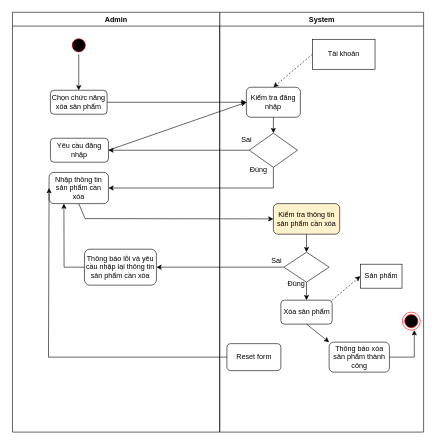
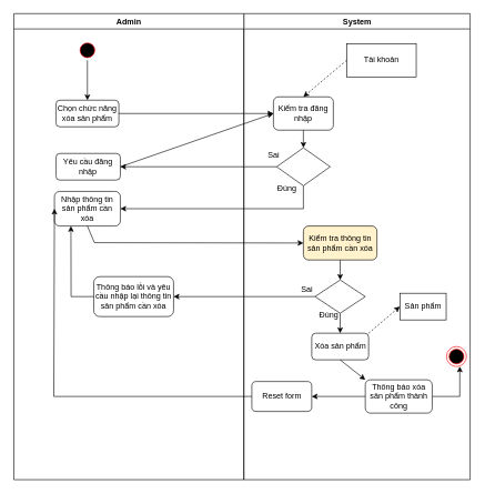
  <mxCell id="0" />
  <mxCell id="1" parent="0" />
  <mxCell id="2" value="System" style="swimlane;whiteSpace=wrap" parent="1" vertex="1"><mxGeometry x="365.5" y="20" width="340" height="700" as="geometry" /></mxCell>
  <mxCell id="3" value="Kiểm tra đăng nhập" style="rounded=1;whiteSpace=wrap;html=1;" parent="2" vertex="1"><mxGeometry x="44.5" y="125" width="90" height="50" as="geometry" /></mxCell>
  <mxCell id="4" value="Tài khoản" style="rounded=0;whiteSpace=wrap;html=1;" vertex="1" parent="2"><mxGeometry x="154.5" y="45" width="104.5" height="50" as="geometry" /></mxCell>
  <mxCell id="5" value="" style="html=1;labelBackgroundColor=#ffffff;startArrow=none;startFill=0;startSize=6;endArrow=classic;endFill=1;endSize=6;jettySize=auto;orthogonalLoop=1;strokeWidth=1;dashed=1;fontSize=14;rounded=0;entryX=0.5;entryY=0;entryDx=0;entryDy=0;exitX=0;exitY=0.5;exitDx=0;exitDy=0;" edge="1" parent="2" source="4" target="3"><mxGeometry width="60" height="60" relative="1" as="geometry"><mxPoint x="74.5" y="75" as="sourcePoint" /><mxPoint x="124.5" y="50" as="targetPoint" /></mxGeometry></mxCell>
  <mxCell id="6" value="" style="endArrow=classic;html=1;rounded=0;exitX=0.5;exitY=1;exitDx=0;exitDy=0;entryX=0.5;entryY=0;entryDx=0;entryDy=0;" edge="1" parent="2" source="3" target="7"><mxGeometry width="50" height="50" relative="1" as="geometry"><mxPoint x="104.5" y="270" as="sourcePoint" /><mxPoint x="89.5" y="240" as="targetPoint" /></mxGeometry></mxCell>
  <mxCell id="7" value="" style="rhombus;whiteSpace=wrap;html=1;" vertex="1" parent="2"><mxGeometry x="49.25" y="201.5" width="80.5" height="57" as="geometry" /></mxCell>
  <mxCell id="8" value="Kiểm tra thông tin sản phẩm cần xóa" style="rounded=1;whiteSpace=wrap;html=1;fillColor=#fff2cc;" vertex="1" parent="2"><mxGeometry x="89.5" y="319" width="110.5" height="51" as="geometry" /></mxCell>
  <mxCell id="9" value="" style="rhombus;whiteSpace=wrap;html=1;" vertex="1" parent="2"><mxGeometry x="107" y="400" width="75.5" height="50" as="geometry" /></mxCell>
  <mxCell id="10" value="" style="endArrow=classic;html=1;rounded=0;entryX=0.5;entryY=0;entryDx=0;entryDy=0;exitX=0.5;exitY=1;exitDx=0;exitDy=0;" edge="1" parent="2" source="8" target="9"><mxGeometry width="50" height="50" relative="1" as="geometry"><mxPoint x="24.5" y="450" as="sourcePoint" /><mxPoint x="74.5" y="400" as="targetPoint" /></mxGeometry></mxCell>
  <mxCell id="11" value="Xóa sản phẩm" style="rounded=1;whiteSpace=wrap;html=1;" vertex="1" parent="2"><mxGeometry x="102" y="480" width="85.5" height="40" as="geometry" /></mxCell>
  <mxCell id="12" value="" style="endArrow=classic;html=1;rounded=0;entryX=0.5;entryY=0;entryDx=0;entryDy=0;exitX=0.5;exitY=1;exitDx=0;exitDy=0;" edge="1" parent="2" source="9" target="11"><mxGeometry width="50" height="50" relative="1" as="geometry"><mxPoint x="24.5" y="510" as="sourcePoint" /><mxPoint x="74.5" y="460" as="targetPoint" /></mxGeometry></mxCell>
  <mxCell id="13" value="Sản phẩm" style="rounded=0;whiteSpace=wrap;html=1;" vertex="1" parent="2"><mxGeometry x="234.5" y="420" width="69.5" height="40" as="geometry" /></mxCell>
  <mxCell id="14" value="" style="html=1;labelBackgroundColor=#ffffff;startArrow=none;startFill=0;startSize=6;endArrow=classic;endFill=1;endSize=6;jettySize=auto;orthogonalLoop=1;strokeWidth=1;dashed=1;fontSize=14;rounded=0;entryX=0;entryY=0.5;entryDx=0;entryDy=0;exitX=1;exitY=0;exitDx=0;exitDy=0;" edge="1" parent="2" source="11" target="13"><mxGeometry width="60" height="60" relative="1" as="geometry"><mxPoint x="275" y="268" as="sourcePoint" /><mxPoint x="200" y="318" as="targetPoint" /></mxGeometry></mxCell>
  <mxCell id="15" value="" style="endArrow=classic;html=1;rounded=0;exitX=0.5;exitY=1;exitDx=0;exitDy=0;entryX=0;entryY=0;entryDx=0;entryDy=0;" edge="1" parent="2" source="11" target="16"><mxGeometry width="50" height="50" relative="1" as="geometry"><mxPoint x="114.5" y="600" as="sourcePoint" /><mxPoint x="184.5" y="580" as="targetPoint" /></mxGeometry></mxCell>
  <mxCell id="16" value="Thông báo xóa sản phẩm thành công" style="rounded=1;whiteSpace=wrap;html=1;" vertex="1" parent="2"><mxGeometry x="182.5" y="550" width="100.5" height="50" as="geometry" /></mxCell>
  <mxCell id="17" value="" style="endArrow=classic;html=1;rounded=0;exitX=1;exitY=0.5;exitDx=0;exitDy=0;" edge="1" parent="2" source="16"><mxGeometry width="50" height="50" relative="1" as="geometry"><mxPoint x="274.5" y="590" as="sourcePoint" /><mxPoint x="324.5" y="530" as="targetPoint" /><Array as="points"><mxPoint x="324.5" y="575" /><mxPoint x="324.5" y="550" /></Array></mxGeometry></mxCell>
  <mxCell id="18" value="" style="ellipse;html=1;shape=endState;fillColor=#000000;strokeColor=#ff0000;" vertex="1" parent="2"><mxGeometry x="304.5" y="500" width="30" height="30" as="geometry" /></mxCell>
  <mxCell id="19" value="Đúng" style="text;html=1;align=center;verticalAlign=middle;resizable=0;points=[];autosize=1;strokeColor=none;fillColor=none;" vertex="1" parent="2"><mxGeometry x="102" y="438" width="50" height="30" as="geometry" /></mxCell>
  <mxCell id="20" value="Sai" style="text;html=1;align=center;verticalAlign=middle;resizable=0;points=[];autosize=1;strokeColor=none;fillColor=none;" vertex="1" parent="2"><mxGeometry x="74.5" y="400" width="40" height="30" as="geometry" /></mxCell>
+ <mxCell id="21" value="" style="endArrow=classic;html=1;rounded=0;exitX=0;exitY=0.5;exitDx=0;exitDy=0;entryX=1;entryY=0.5;entryDx=0;entryDy=0;" edge="1" parent="2" source="16" target="22"><mxGeometry width="50" height="50" relative="1" as="geometry"><mxPoint x="44.5" y="630" as="sourcePoint" /><mxPoint x="94.5" y="575" as="targetPoint" /></mxGeometry></mxCell>
  <mxCell id="22" value="Reset form" style="rounded=1;whiteSpace=wrap;html=1;" vertex="1" parent="2"><mxGeometry x="12" y="552.5" width="90" height="45" as="geometry" /></mxCell>
  <mxCell id="23" value="Sai" style="text;html=1;align=center;verticalAlign=middle;resizable=0;points=[];autosize=1;strokeColor=none;fillColor=none;" vertex="1" parent="1"><mxGeometry x="390" y="218" width="40" height="30" as="geometry" /></mxCell>
  <mxCell id="24" value="Đúng" style="text;html=1;align=center;verticalAlign=middle;resizable=0;points=[];autosize=1;strokeColor=none;fillColor=none;" vertex="1" parent="1"><mxGeometry x="405" y="268" width="50" height="30" as="geometry" /></mxCell>
  <mxCell id="25" value="Admin" style="swimlane;whiteSpace=wrap" parent="1" vertex="1"><mxGeometry x="20" y="20" width="345.5" height="700" as="geometry" /></mxCell>
  <mxCell id="26" value="" style="ellipse;html=1;shape=startState;fillColor=#000000;strokeColor=#ff0000;" parent="25" vertex="1"><mxGeometry x="95.5" y="40" width="30" height="30" as="geometry" /></mxCell>
  <mxCell id="27" value="" style="endArrow=classic;html=1;rounded=0;exitX=0.5;exitY=1;exitDx=0;exitDy=0;" parent="25" source="26" edge="1"><mxGeometry width="50" height="50" relative="1" as="geometry"><mxPoint x="105.5" y="170" as="sourcePoint" /><mxPoint x="110.5" y="130" as="targetPoint" /></mxGeometry></mxCell>
  <mxCell id="28" value="Chọn chức năng xóa sản phẩm" style="rounded=1;whiteSpace=wrap;html=1;" parent="25" vertex="1"><mxGeometry x="63.25" y="130" width="94.5" height="40" as="geometry" /></mxCell>
  <mxCell id="29" value="Yêu cầu đăng nhập" style="rounded=1;whiteSpace=wrap;html=1;" vertex="1" parent="25"><mxGeometry x="63.25" y="210" width="96.75" height="40" as="geometry" /></mxCell>
  <mxCell id="30" value="Nhập thông tin sản phẩm cần xóa" style="rounded=1;whiteSpace=wrap;html=1;" vertex="1" parent="25"><mxGeometry x="61" y="267" width="99" height="52" as="geometry" /></mxCell>
  <mxCell id="31" value="Thông báo lỗi và yêu cầu nhập lại thông tin sản phẩm cần xóa" style="rounded=1;whiteSpace=wrap;html=1;" vertex="1" parent="25"><mxGeometry x="120" y="395" width="120" height="60" as="geometry" /></mxCell>
  <mxCell id="32" value="" style="endArrow=classic;html=1;rounded=0;exitX=0;exitY=0.5;exitDx=0;exitDy=0;entryX=0.25;entryY=1;entryDx=0;entryDy=0;" edge="1" parent="25" source="31" target="30"><mxGeometry width="50" height="50" relative="1" as="geometry"><mxPoint x="40" y="440" as="sourcePoint" /><mxPoint x="90" y="390" as="targetPoint" /><Array as="points"><mxPoint x="86" y="425" /></Array></mxGeometry></mxCell>
  <mxCell id="33" value="" style="endArrow=classic;html=1;rounded=0;exitX=1;exitY=0.5;exitDx=0;exitDy=0;entryX=0;entryY=0.5;entryDx=0;entryDy=0;" edge="1" parent="1" source="28" target="3"><mxGeometry width="50" height="50" relative="1" as="geometry"><mxPoint x="210" y="200" as="sourcePoint" /><mxPoint x="260" y="150" as="targetPoint" /></mxGeometry></mxCell>
  <mxCell id="34" value="" style="endArrow=classic;html=1;rounded=0;exitX=1;exitY=0.5;exitDx=0;exitDy=0;entryX=0;entryY=0.5;entryDx=0;entryDy=0;" edge="1" parent="1" source="29" target="3"><mxGeometry width="50" height="50" relative="1" as="geometry"><mxPoint x="260" y="250" as="sourcePoint" /><mxPoint x="310" y="200" as="targetPoint" /></mxGeometry></mxCell>
  <mxCell id="35" value="" style="endArrow=classic;html=1;rounded=0;entryX=1;entryY=0.5;entryDx=0;entryDy=0;exitX=0;exitY=0.5;exitDx=0;exitDy=0;" edge="1" parent="1" source="7" target="29"><mxGeometry width="50" height="50" relative="1" as="geometry"><mxPoint x="80" y="360" as="sourcePoint" /><mxPoint x="130" y="310" as="targetPoint" /></mxGeometry></mxCell>
  <mxCell id="36" value="" style="endArrow=classic;html=1;rounded=0;exitX=0.5;exitY=1;exitDx=0;exitDy=0;entryX=1;entryY=0.5;entryDx=0;entryDy=0;" edge="1" parent="1" source="7" target="30"><mxGeometry width="50" height="50" relative="1" as="geometry"><mxPoint x="440" y="380" as="sourcePoint" /><mxPoint x="240" y="330" as="targetPoint" /><Array as="points"><mxPoint x="455" y="313" /></Array></mxGeometry></mxCell>
  <mxCell id="37" value="" style="endArrow=classic;html=1;rounded=0;exitX=0.5;exitY=1;exitDx=0;exitDy=0;entryX=0;entryY=0.5;entryDx=0;entryDy=0;" edge="1" parent="1" source="30" target="8"><mxGeometry width="50" height="50" relative="1" as="geometry"><mxPoint x="80" y="440" as="sourcePoint" /><mxPoint x="180" y="390" as="targetPoint" /><Array as="points"><mxPoint x="141" y="364" /></Array></mxGeometry></mxCell>
  <mxCell id="38" value="" style="endArrow=classic;html=1;rounded=0;exitX=0;exitY=0.5;exitDx=0;exitDy=0;entryX=1;entryY=0.5;entryDx=0;entryDy=0;" edge="1" parent="1" source="9" target="31"><mxGeometry width="50" height="50" relative="1" as="geometry"><mxPoint x="230" y="500" as="sourcePoint" /><mxPoint x="260" y="445" as="targetPoint" /></mxGeometry></mxCell>
  <mxCell id="39" value="" style="endArrow=classic;html=1;rounded=0;exitX=0;exitY=0.5;exitDx=0;exitDy=0;entryX=0;entryY=0.5;entryDx=0;entryDy=0;" edge="1" parent="1" source="22" target="30"><mxGeometry width="50" height="50" relative="1" as="geometry"><mxPoint x="250" y="630" as="sourcePoint" /><mxPoint x="70" y="310" as="targetPoint" /><Array as="points"><mxPoint x="80" y="595" /></Array></mxGeometry></mxCell>
